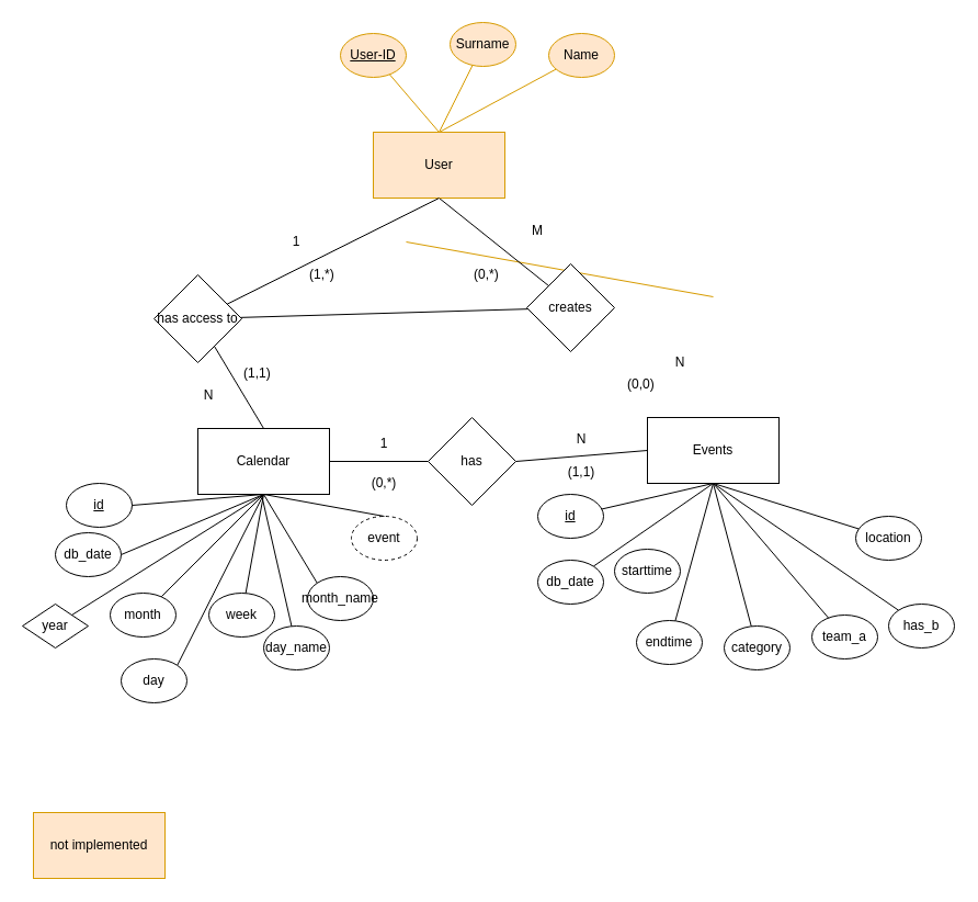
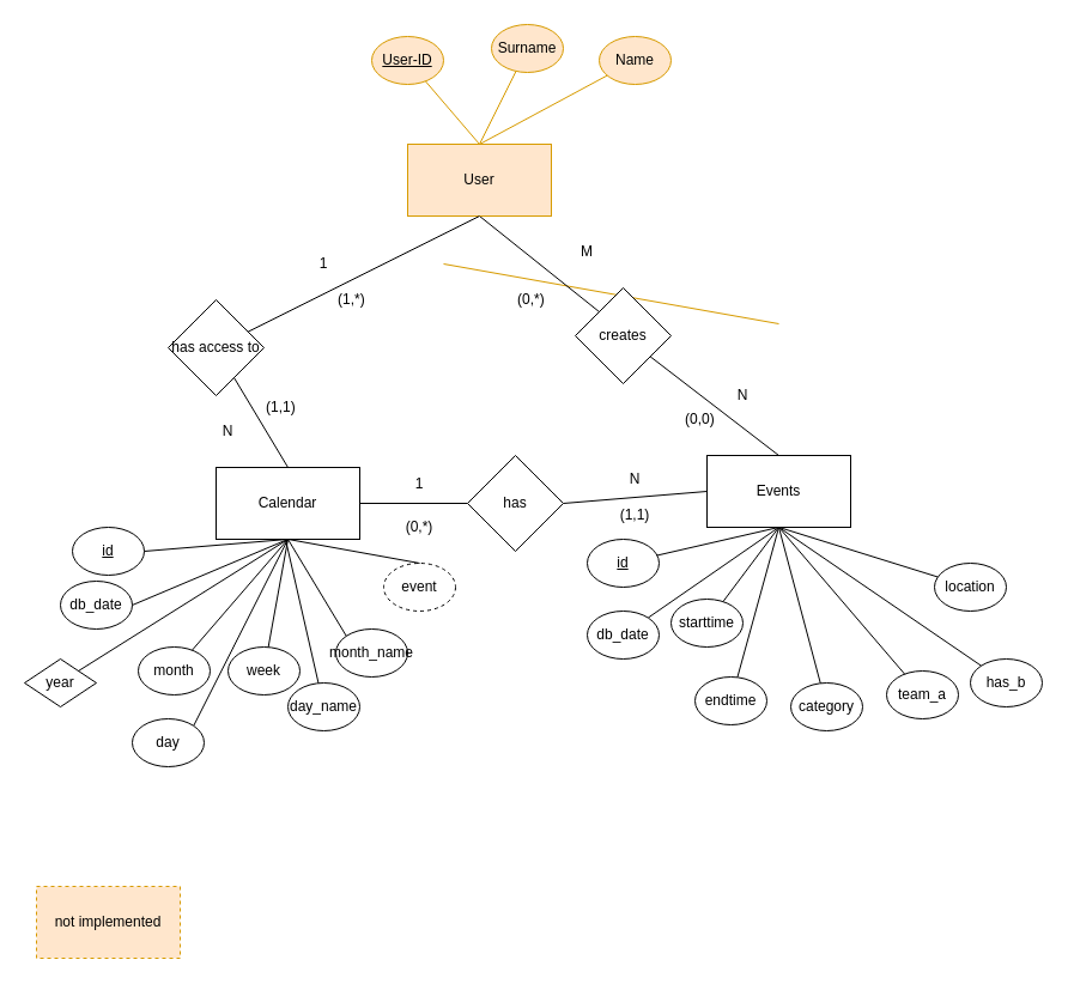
  <mxCell id="0" />
  <mxCell id="1" parent="0" />
  <mxCell id="2" value="Calendar" style="rounded=0;whiteSpace=wrap;html=1;" parent="1" vertex="1"><mxGeometry x="180" y="390" width="120" height="60" as="geometry" /></mxCell>
  <mxCell id="3" value="year" style="rhombus;whiteSpace=wrap;html=1;" parent="1" vertex="1"><mxGeometry x="20" y="550" width="60" height="40" as="geometry" /></mxCell>
  <mxCell id="4" value="db_date" style="ellipse;whiteSpace=wrap;html=1;" parent="1" vertex="1"><mxGeometry x="50" y="485" width="60" height="40" as="geometry" /></mxCell>
  <mxCell id="5" value="day_name" style="ellipse;whiteSpace=wrap;html=1;" parent="1" vertex="1"><mxGeometry x="240" y="570" width="60" height="40" as="geometry" /></mxCell>
  <mxCell id="6" value="&lt;u&gt;id&lt;/u&gt;" style="ellipse;whiteSpace=wrap;html=1;" parent="1" vertex="1"><mxGeometry x="60" y="440" width="60" height="40" as="geometry" /></mxCell>
  <mxCell id="7" value="Events" style="rounded=0;whiteSpace=wrap;html=1;" parent="1" vertex="1"><mxGeometry x="590" y="380" width="120" height="60" as="geometry" /></mxCell>
  <mxCell id="8" value="category" style="ellipse;whiteSpace=wrap;html=1;" parent="1" vertex="1"><mxGeometry x="660" y="570" width="60" height="40" as="geometry" /></mxCell>
  <mxCell id="9" value="" style="endArrow=none;html=1;exitX=0.5;exitY=0;exitDx=0;exitDy=0;entryX=0.5;entryY=1;entryDx=0;entryDy=0;fillColor=#ffe6cc;strokeColor=#d79b00;" parent="1" edge="1"><mxGeometry width="50" height="50" relative="1" as="geometry"><mxPoint x="650" y="270" as="sourcePoint" /><mxPoint x="370" y="220" as="targetPoint" /></mxGeometry></mxCell>
  <mxCell id="10" value="" style="endArrow=none;html=1;" parent="1" source="8" edge="1"><mxGeometry width="50" height="50" relative="1" as="geometry"><mxPoint x="690" y="190" as="sourcePoint" /><mxPoint x="650" y="440" as="targetPoint" /></mxGeometry></mxCell>
  <mxCell id="11" value="" style="endArrow=none;html=1;entryX=0.5;entryY=1;entryDx=0;entryDy=0;exitX=1;exitY=0;exitDx=0;exitDy=0;" parent="1" source="3" target="2" edge="1"><mxGeometry width="50" height="50" relative="1" as="geometry"><mxPoint x="735.116" y="502.635" as="sourcePoint" /><mxPoint x="690" y="450" as="targetPoint" /></mxGeometry></mxCell>
  <mxCell id="12" value="" style="endArrow=none;html=1;exitX=1;exitY=0.5;exitDx=0;exitDy=0;entryX=0.5;entryY=1;entryDx=0;entryDy=0;" parent="1" source="4" edge="1" target="2"><mxGeometry width="50" height="50" relative="1" as="geometry"><mxPoint x="200" y="550" as="sourcePoint" /><mxPoint x="210" y="470" as="targetPoint" /></mxGeometry></mxCell>
  <mxCell id="13" value="" style="endArrow=none;html=1;" parent="1" source="5" edge="1"><mxGeometry width="50" height="50" relative="1" as="geometry"><mxPoint x="130" y="540" as="sourcePoint" /><mxPoint x="238" y="450" as="targetPoint" /></mxGeometry></mxCell>
  <mxCell id="14" value="" style="endArrow=none;html=1;exitX=1;exitY=0.5;exitDx=0;exitDy=0;entryX=0.5;entryY=1;entryDx=0;entryDy=0;" parent="1" source="6" target="2" edge="1"><mxGeometry width="50" height="50" relative="1" as="geometry"><mxPoint x="90" y="430" as="sourcePoint" /><mxPoint x="220" y="480" as="targetPoint" /></mxGeometry></mxCell>
  <mxCell id="15" style="edgeStyle=none;rounded=0;orthogonalLoop=1;jettySize=auto;html=1;entryX=0;entryY=0.5;entryDx=0;entryDy=0;endArrow=none;endFill=0;exitX=1;exitY=0.5;exitDx=0;exitDy=0;" parent="1" source="17" target="7" edge="1"><mxGeometry relative="1" as="geometry" /></mxCell>
  <mxCell id="16" style="edgeStyle=none;rounded=0;orthogonalLoop=1;jettySize=auto;html=1;entryX=1;entryY=0.5;entryDx=0;entryDy=0;endArrow=none;endFill=0;" parent="1" source="17" target="2" edge="1"><mxGeometry relative="1" as="geometry" /></mxCell>
  <mxCell id="17" value="has" style="rhombus;whiteSpace=wrap;html=1;" parent="1" vertex="1"><mxGeometry x="390" y="380" width="80" height="80" as="geometry" /></mxCell>
  <mxCell id="18" style="edgeStyle=none;rounded=0;orthogonalLoop=1;jettySize=auto;html=1;entryX=0;entryY=0;entryDx=0;entryDy=0;endArrow=none;endFill=0;exitX=0.5;exitY=1;exitDx=0;exitDy=0;" parent="1" source="19" target="30" edge="1"><mxGeometry relative="1" as="geometry" /></mxCell>
  <mxCell id="19" value="User" style="rounded=0;whiteSpace=wrap;html=1;fillColor=#ffe6cc;strokeColor=#d79b00;" parent="1" vertex="1"><mxGeometry x="340" y="120" width="120" height="60" as="geometry" /></mxCell>
  <mxCell id="20" style="edgeStyle=none;rounded=0;orthogonalLoop=1;jettySize=auto;html=1;entryX=0.5;entryY=0;entryDx=0;entryDy=0;endArrow=none;endFill=0;fillColor=#ffe6cc;strokeColor=#d79b00;" parent="1" source="21" target="19" edge="1"><mxGeometry relative="1" as="geometry" /></mxCell>
  <mxCell id="21" value="Name" style="ellipse;whiteSpace=wrap;html=1;fillColor=#ffe6cc;strokeColor=#d79b00;" parent="1" vertex="1"><mxGeometry x="500" y="30" width="60" height="40" as="geometry" /></mxCell>
  <mxCell id="22" style="edgeStyle=none;rounded=0;orthogonalLoop=1;jettySize=auto;html=1;entryX=0.5;entryY=0;entryDx=0;entryDy=0;endArrow=none;endFill=0;fillColor=#ffe6cc;strokeColor=#d79b00;" parent="1" source="23" target="19" edge="1"><mxGeometry relative="1" as="geometry" /></mxCell>
  <mxCell id="23" value="Surname" style="ellipse;whiteSpace=wrap;html=1;fillColor=#ffe6cc;strokeColor=#d79b00;" parent="1" vertex="1"><mxGeometry x="410" y="20" width="60" height="40" as="geometry" /></mxCell>
  <mxCell id="24" style="edgeStyle=none;rounded=0;orthogonalLoop=1;jettySize=auto;html=1;entryX=0.5;entryY=0;entryDx=0;entryDy=0;endArrow=none;endFill=0;fillColor=#ffe6cc;strokeColor=#d79b00;" parent="1" source="25" target="19" edge="1"><mxGeometry relative="1" as="geometry" /></mxCell>
  <mxCell id="25" value="&lt;u&gt;User-ID&lt;/u&gt;" style="ellipse;whiteSpace=wrap;html=1;fillColor=#ffe6cc;strokeColor=#d79b00;" parent="1" vertex="1"><mxGeometry x="310" y="30" width="60" height="40" as="geometry" /></mxCell>
  <mxCell id="26" style="edgeStyle=none;rounded=0;orthogonalLoop=1;jettySize=auto;html=1;entryX=0.5;entryY=1;entryDx=0;entryDy=0;endArrow=none;endFill=0;" parent="1" source="28" target="19" edge="1"><mxGeometry relative="1" as="geometry" /></mxCell>
  <mxCell id="27" style="edgeStyle=none;rounded=0;orthogonalLoop=1;jettySize=auto;html=1;entryX=0.5;entryY=0;entryDx=0;entryDy=0;endArrow=none;endFill=0;" parent="1" source="28" target="2" edge="1"><mxGeometry relative="1" as="geometry" /></mxCell>
  <mxCell id="28" value="has access to" style="rhombus;whiteSpace=wrap;html=1;" parent="1" vertex="1"><mxGeometry x="140" y="250" width="80" height="80" as="geometry" /></mxCell>
- <mxCell id="29" style="edgeStyle=none;rounded=0;orthogonalLoop=1;jettySize=auto;html=1;endArrow=none;endFill=0;" parent="1" source="30" target="28" edge="1"><mxGeometry relative="1" as="geometry" /></mxCell>
+ <mxCell id="29" style="edgeStyle=none;rounded=0;orthogonalLoop=1;jettySize=auto;html=1;entryX=0.5;entryY=0;entryDx=0;entryDy=0;endArrow=none;endFill=0;" parent="1" source="30" target="7" edge="1"><mxGeometry relative="1" as="geometry" /></mxCell>
  <mxCell id="30" value="creates" style="rhombus;whiteSpace=wrap;html=1;" parent="1" vertex="1"><mxGeometry x="480" y="240" width="80" height="80" as="geometry" /></mxCell>
  <mxCell id="31" style="edgeStyle=none;rounded=0;orthogonalLoop=1;jettySize=auto;html=1;entryX=0.5;entryY=1;entryDx=0;entryDy=0;endArrow=none;endFill=0;" parent="1" source="32" target="7" edge="1"><mxGeometry relative="1" as="geometry" /></mxCell>
  <mxCell id="32" value="&lt;u&gt;id&lt;/u&gt;" style="ellipse;whiteSpace=wrap;html=1;" parent="1" vertex="1"><mxGeometry x="490" y="450" width="60" height="40" as="geometry" /></mxCell>
+ <mxCell id="33" style="edgeStyle=none;rounded=0;orthogonalLoop=1;jettySize=auto;html=1;endArrow=none;endFill=0;entryX=0.5;entryY=1;entryDx=0;entryDy=0;" parent="1" source="34" target="7" edge="1"><mxGeometry relative="1" as="geometry" /></mxCell>
  <mxCell id="34" value="starttime" style="ellipse;whiteSpace=wrap;html=1;" parent="1" vertex="1"><mxGeometry x="560" y="500" width="60" height="40" as="geometry" /></mxCell>
  <mxCell id="35" style="edgeStyle=none;rounded=0;orthogonalLoop=1;jettySize=auto;html=1;entryX=0.5;entryY=1;entryDx=0;entryDy=0;endArrow=none;endFill=0;" parent="1" source="36" target="7" edge="1"><mxGeometry relative="1" as="geometry" /></mxCell>
  <mxCell id="36" value="db_date" style="ellipse;whiteSpace=wrap;html=1;" parent="1" vertex="1"><mxGeometry x="490" y="510" width="60" height="40" as="geometry" /></mxCell>
  <mxCell id="37" style="edgeStyle=none;rounded=0;orthogonalLoop=1;jettySize=auto;html=1;entryX=0.5;entryY=1;entryDx=0;entryDy=0;endArrow=none;endFill=0;" parent="1" source="38" target="2" edge="1"><mxGeometry relative="1" as="geometry" /></mxCell>
- <mxCell id="38" value="month" style="ellipse;whiteSpace=wrap;html=1;" parent="1" vertex="1"><mxGeometry x="100" y="540" width="60" height="40" as="geometry" /></mxCell>
+ <mxCell id="38" value="month" style="ellipse;whiteSpace=wrap;html=1;" parent="1" vertex="1"><mxGeometry x="115" y="540" width="60" height="40" as="geometry" /></mxCell>
  <mxCell id="39" style="edgeStyle=none;rounded=0;orthogonalLoop=1;jettySize=auto;html=1;exitX=1;exitY=0;exitDx=0;exitDy=0;entryX=0.5;entryY=1;entryDx=0;entryDy=0;endArrow=none;endFill=0;" parent="1" source="40" target="2" edge="1"><mxGeometry relative="1" as="geometry" /></mxCell>
  <mxCell id="40" value="day" style="ellipse;whiteSpace=wrap;html=1;" parent="1" vertex="1"><mxGeometry x="110" y="600" width="60" height="40" as="geometry" /></mxCell>
  <mxCell id="41" style="edgeStyle=none;rounded=0;orthogonalLoop=1;jettySize=auto;html=1;entryX=0.5;entryY=1;entryDx=0;entryDy=0;endArrow=none;endFill=0;" parent="1" source="42" target="2" edge="1"><mxGeometry relative="1" as="geometry" /></mxCell>
  <mxCell id="42" value="week" style="ellipse;whiteSpace=wrap;html=1;" parent="1" vertex="1"><mxGeometry x="190" y="540" width="60" height="40" as="geometry" /></mxCell>
  <mxCell id="43" style="edgeStyle=none;rounded=0;orthogonalLoop=1;jettySize=auto;html=1;entryX=0.5;entryY=1;entryDx=0;entryDy=0;endArrow=none;endFill=0;" parent="1" source="44" target="7" edge="1"><mxGeometry relative="1" as="geometry" /></mxCell>
  <mxCell id="44" value="endtime" style="ellipse;whiteSpace=wrap;html=1;" parent="1" vertex="1"><mxGeometry x="580" y="565" width="60" height="40" as="geometry" /></mxCell>
  <mxCell id="45" value="month_name" style="ellipse;whiteSpace=wrap;html=1;" vertex="1" parent="1"><mxGeometry x="280" y="525" width="60" height="40" as="geometry" /></mxCell>
  <mxCell id="46" value="" style="endArrow=none;html=1;entryX=0.5;entryY=1;entryDx=0;entryDy=0;exitX=0;exitY=0;exitDx=0;exitDy=0;" edge="1" parent="1" source="45" target="2"><mxGeometry width="50" height="50" relative="1" as="geometry"><mxPoint x="280" y="631" as="sourcePoint" /><mxPoint x="210" y="470" as="targetPoint" /></mxGeometry></mxCell>
  <mxCell id="47" value="event" style="ellipse;whiteSpace=wrap;html=1;dashed=1;" vertex="1" parent="1"><mxGeometry x="320" y="470" width="60" height="40" as="geometry" /></mxCell>
  <mxCell id="48" value="" style="endArrow=none;html=1;entryX=0.5;entryY=1;entryDx=0;entryDy=0;exitX=0.5;exitY=0;exitDx=0;exitDy=0;" edge="1" parent="1" source="47" target="2"><mxGeometry width="50" height="50" relative="1" as="geometry"><mxPoint x="190" y="520" as="sourcePoint" /><mxPoint x="260" y="440" as="targetPoint" /></mxGeometry></mxCell>
  <mxCell id="49" value="team_a" style="ellipse;whiteSpace=wrap;html=1;" vertex="1" parent="1"><mxGeometry x="740" y="560" width="60" height="40" as="geometry" /></mxCell>
  <mxCell id="50" value="" style="endArrow=none;html=1;entryX=0.5;entryY=1;entryDx=0;entryDy=0;" edge="1" parent="1" source="49" target="7"><mxGeometry width="50" height="50" relative="1" as="geometry"><mxPoint x="790" y="180" as="sourcePoint" /><mxPoint x="750" y="430" as="targetPoint" /></mxGeometry></mxCell>
  <mxCell id="51" value="has_b" style="ellipse;whiteSpace=wrap;html=1;" vertex="1" parent="1"><mxGeometry x="810" y="550" width="60" height="40" as="geometry" /></mxCell>
  <mxCell id="52" value="" style="endArrow=none;html=1;entryX=0.5;entryY=1;entryDx=0;entryDy=0;" edge="1" parent="1" source="51" target="7"><mxGeometry width="50" height="50" relative="1" as="geometry"><mxPoint x="860" y="130" as="sourcePoint" /><mxPoint x="720" y="390" as="targetPoint" /></mxGeometry></mxCell>
  <mxCell id="53" value="location" style="ellipse;whiteSpace=wrap;html=1;" vertex="1" parent="1"><mxGeometry x="780" y="470" width="60" height="40" as="geometry" /></mxCell>
  <mxCell id="54" value="" style="endArrow=none;html=1;entryX=0.5;entryY=1;entryDx=0;entryDy=0;" edge="1" parent="1" source="53" target="7"><mxGeometry width="50" height="50" relative="1" as="geometry"><mxPoint x="890" y="55" as="sourcePoint" /><mxPoint x="680" y="365" as="targetPoint" /></mxGeometry></mxCell>
  <mxCell id="55" value="M" style="text;html=1;strokeColor=none;fillColor=none;align=center;verticalAlign=middle;whiteSpace=wrap;rounded=0;" vertex="1" parent="1"><mxGeometry x="470" y="200" width="40" height="20" as="geometry" /></mxCell>
  <mxCell id="56" value="N" style="text;html=1;strokeColor=none;fillColor=none;align=center;verticalAlign=middle;whiteSpace=wrap;rounded=0;" vertex="1" parent="1"><mxGeometry x="600" y="320" width="40" height="20" as="geometry" /></mxCell>
  <mxCell id="57" value="N" style="text;html=1;strokeColor=none;fillColor=none;align=center;verticalAlign=middle;whiteSpace=wrap;rounded=0;" vertex="1" parent="1"><mxGeometry x="170" y="350" width="40" height="20" as="geometry" /></mxCell>
  <mxCell id="58" value="1" style="text;html=1;strokeColor=none;fillColor=none;align=center;verticalAlign=middle;whiteSpace=wrap;rounded=0;" vertex="1" parent="1"><mxGeometry x="250" y="210" width="40" height="20" as="geometry" /></mxCell>
  <mxCell id="59" value="1" style="text;html=1;strokeColor=none;fillColor=none;align=center;verticalAlign=middle;whiteSpace=wrap;rounded=0;" vertex="1" parent="1"><mxGeometry x="330" y="394" width="40" height="20" as="geometry" /></mxCell>
  <mxCell id="60" value="N" style="text;html=1;strokeColor=none;fillColor=none;align=center;verticalAlign=middle;whiteSpace=wrap;rounded=0;" vertex="1" parent="1"><mxGeometry x="510" y="390" width="40" height="20" as="geometry" /></mxCell>
  <mxCell id="61" value="(0,*)" style="text;html=1;strokeColor=none;fillColor=none;align=center;verticalAlign=middle;whiteSpace=wrap;rounded=0;" vertex="1" parent="1"><mxGeometry x="330" y="430" width="40" height="20" as="geometry" /></mxCell>
  <mxCell id="62" value="(1,1)" style="text;html=1;strokeColor=none;fillColor=none;align=center;verticalAlign=middle;whiteSpace=wrap;rounded=0;" vertex="1" parent="1"><mxGeometry x="510" y="420" width="40" height="20" as="geometry" /></mxCell>
  <mxCell id="63" value="(1,1)" style="text;html=1;resizable=0;points=[];autosize=1;align=left;verticalAlign=top;spacingTop=-4;" vertex="1" parent="1"><mxGeometry x="220" y="330" width="40" height="20" as="geometry" /></mxCell>
  <mxCell id="64" value="(1,*)" style="text;html=1;resizable=0;points=[];autosize=1;align=left;verticalAlign=top;spacingTop=-4;" vertex="1" parent="1"><mxGeometry x="280" y="240" width="40" height="20" as="geometry" /></mxCell>
  <mxCell id="65" value="(0,*)" style="text;html=1;resizable=0;points=[];autosize=1;align=left;verticalAlign=top;spacingTop=-4;" vertex="1" parent="1"><mxGeometry x="430" y="240" width="40" height="20" as="geometry" /></mxCell>
  <mxCell id="66" value="(0,0)" style="text;html=1;resizable=0;points=[];autosize=1;align=left;verticalAlign=top;spacingTop=-4;" vertex="1" parent="1"><mxGeometry x="570" y="340" width="40" height="20" as="geometry" /></mxCell>
- <mxCell id="67" value="not implemented" style="rounded=0;whiteSpace=wrap;html=1;fillColor=#ffe6cc;strokeColor=#d79b00;" vertex="1" parent="1"><mxGeometry x="30" y="740" width="120" height="60" as="geometry" /></mxCell>
+ <mxCell id="67" value="not implemented" style="rounded=0;whiteSpace=wrap;html=1;fillColor=#ffe6cc;strokeColor=#d79b00;dashed=1;" vertex="1" parent="1"><mxGeometry x="30" y="740" width="120" height="60" as="geometry" /></mxCell>
